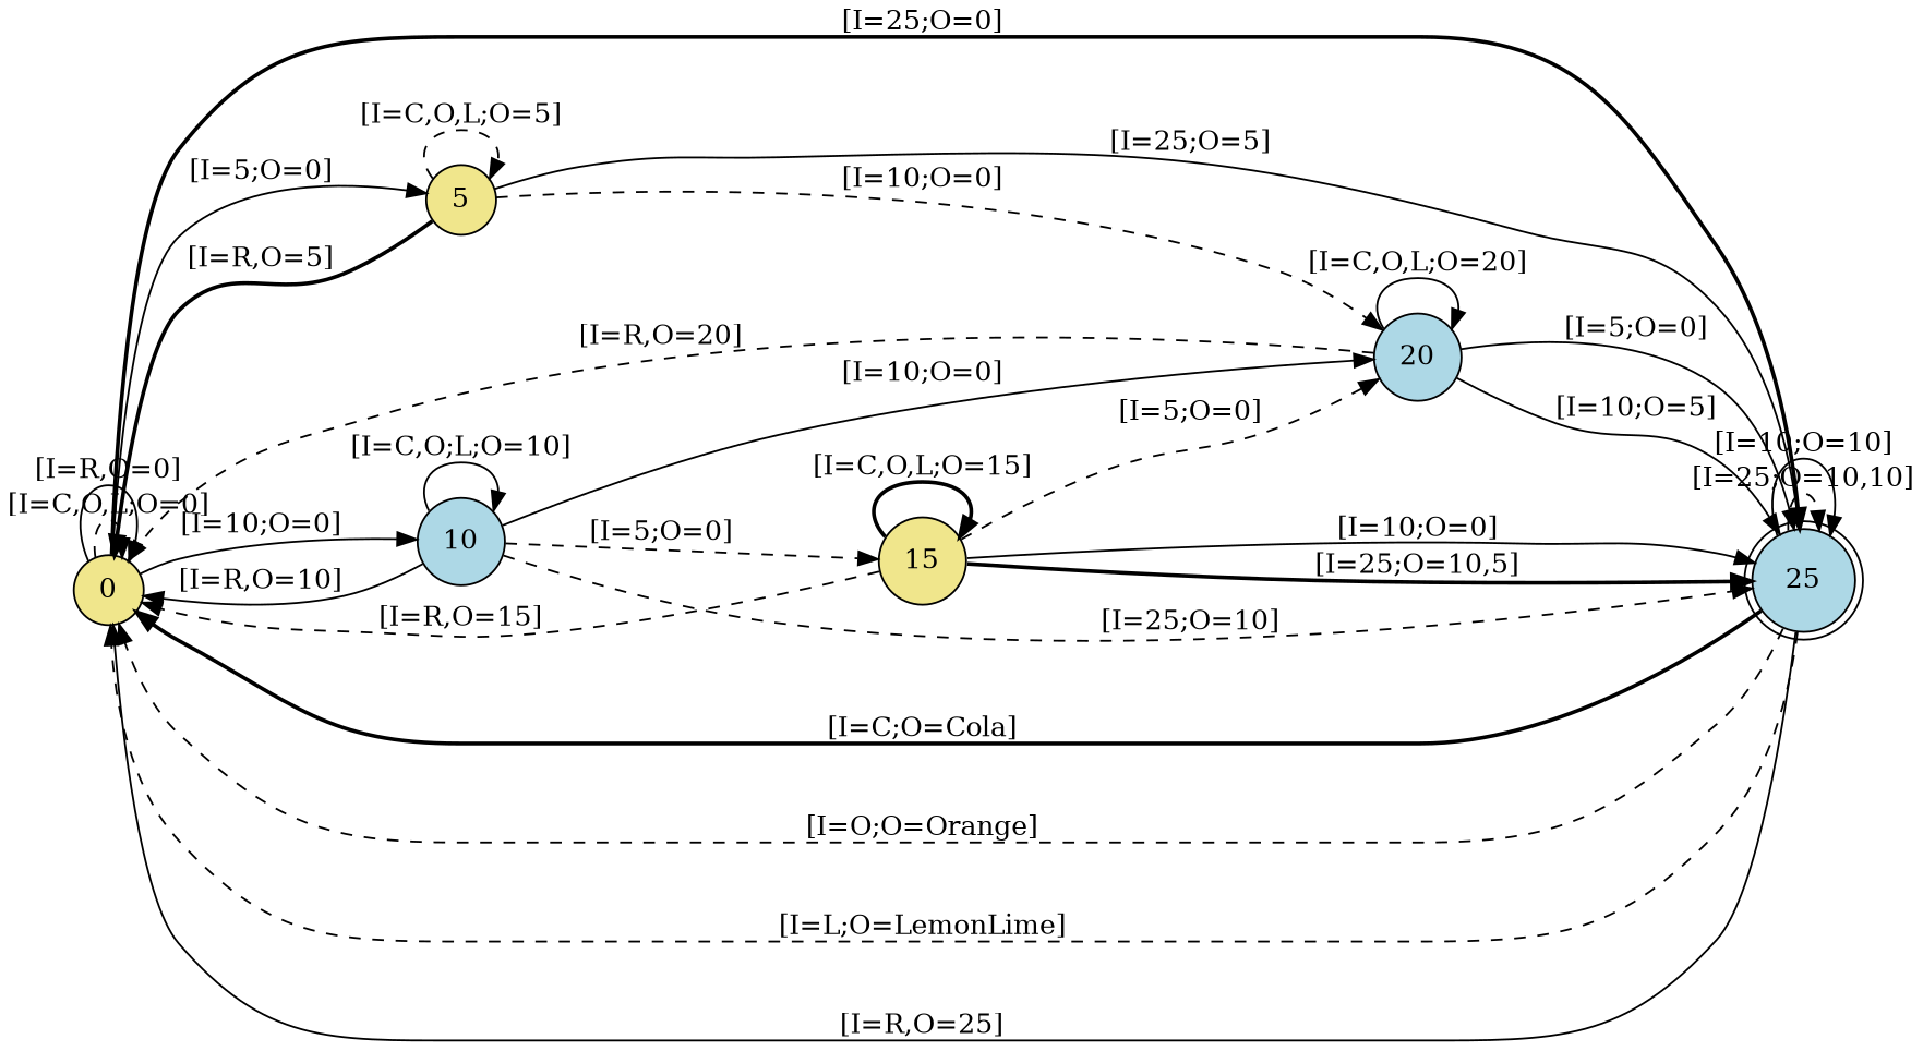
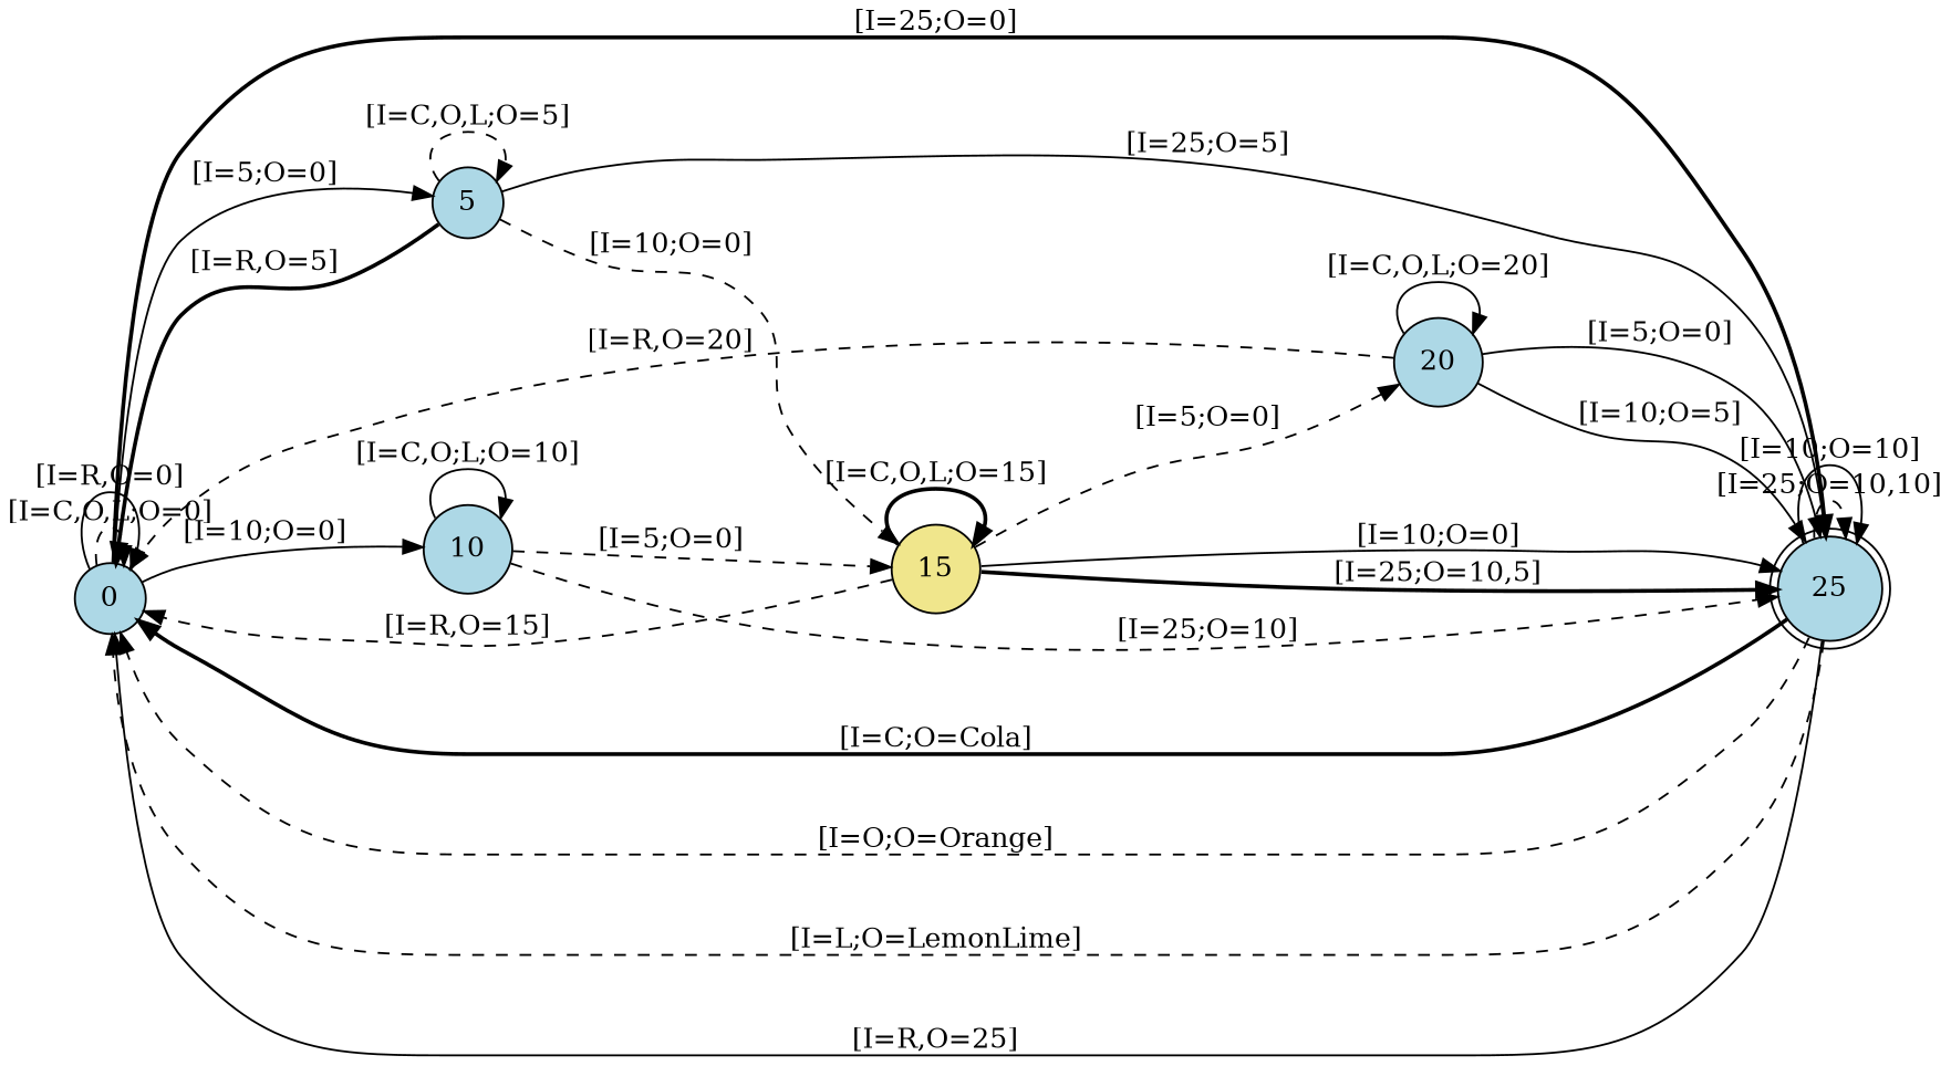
  digraph {
    rankdir=LR
    node [fillcolor=khaki shape=circle style=filled]
    edge [style=solid]
-   0
-   5
+   0 [fillcolor=lightblue]
+   5 [fillcolor=lightblue]
    10 [fillcolor=lightblue]
    25 [fillcolor=lightblue shape=doublecircle]
    15
    20 [fillcolor=lightblue]
    0 -> 0 [label="[I=C,O,L;O=0]" style=dashed]
    0 -> 0 [label="[I=R,O=0]"]
    0 -> 5 [label="[I=5;O=0]"]
    0 -> 10 [label="[I=10;O=0]"]
    0 -> 25 [label="[I=25;O=0]" style=bold]
    5 -> 0 [label="[I=R,O=5]" style=bold]
    5 -> 5 [label="[I=C,O,L;O=5]" style=dashed]
    5 -> 25 [label="[I=25;O=5]"]
-   5 -> 20 [label="[I=10;O=0]" style=dashed]
-   10 -> 0 [label="[I=R,O=10]"]
+   5 -> 15 [label="[I=10;O=0]" style=dashed]
    10 -> 10 [label="[I=C,O;L;O=10]"]
    10 -> 25 [label="[I=25;O=10]" style=dashed]
    10 -> 15 [label="[I=5;O=0]" style=dashed]
-   10 -> 20 [label="[I=10;O=0]"]
    25 -> 0 [label="[I=C;O=Cola]" style=bold]
    25 -> 0 [label="[I=O;O=Orange]" style=dashed]
    25 -> 0 [label="[I=L;O=LemonLime]" style=dashed]
    25 -> 0 [label="[I=R,O=25]"]
    25 -> 25 [label="[I=25;O=10,10]" style=dashed]
    25 -> 25 [label="[I=10;O=10]"]
    15 -> 0 [label="[I=R,O=15]" style=dashed]
    15 -> 25 [label="[I=10;O=0]"]
    15 -> 25 [label="[I=25;O=10,5]" style=bold]
    15 -> 15 [label="[I=C,O,L;O=15]" style=bold]
    15 -> 20 [label="[I=5;O=0]" style=dashed]
    20 -> 0 [label="[I=R,O=20]" style=dashed]
    20 -> 25 [label="[I=5;O=0]"]
    20 -> 25 [label="[I=10;O=5]"]
    20 -> 20 [label="[I=C,O,L;O=20]"]
  }
